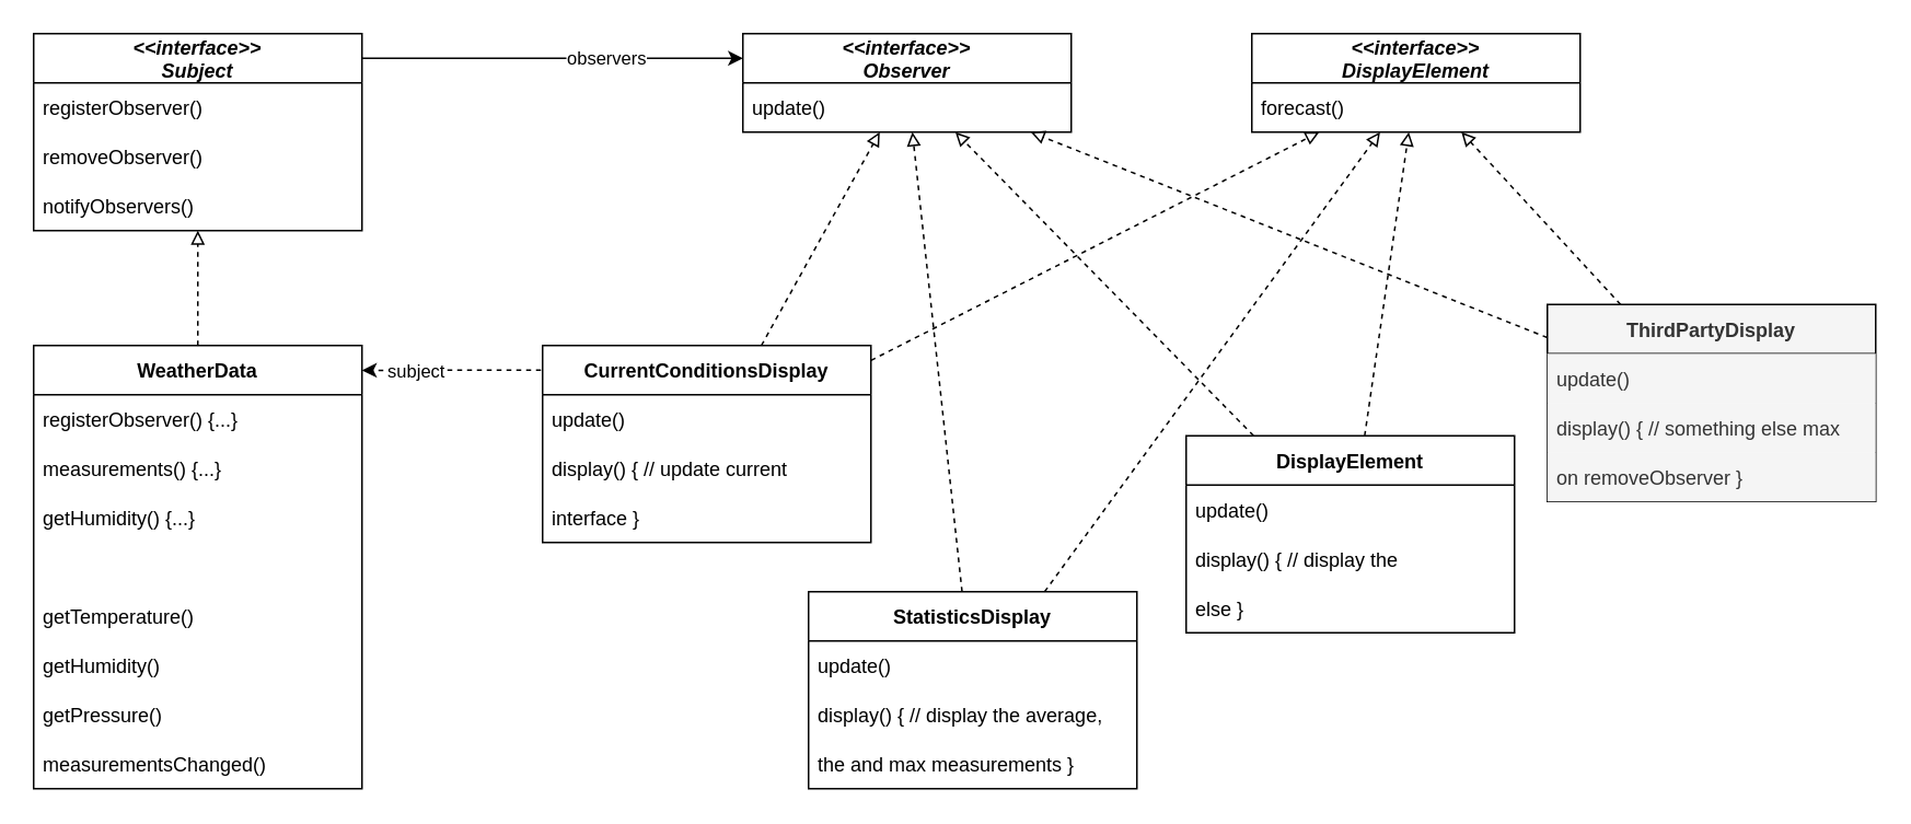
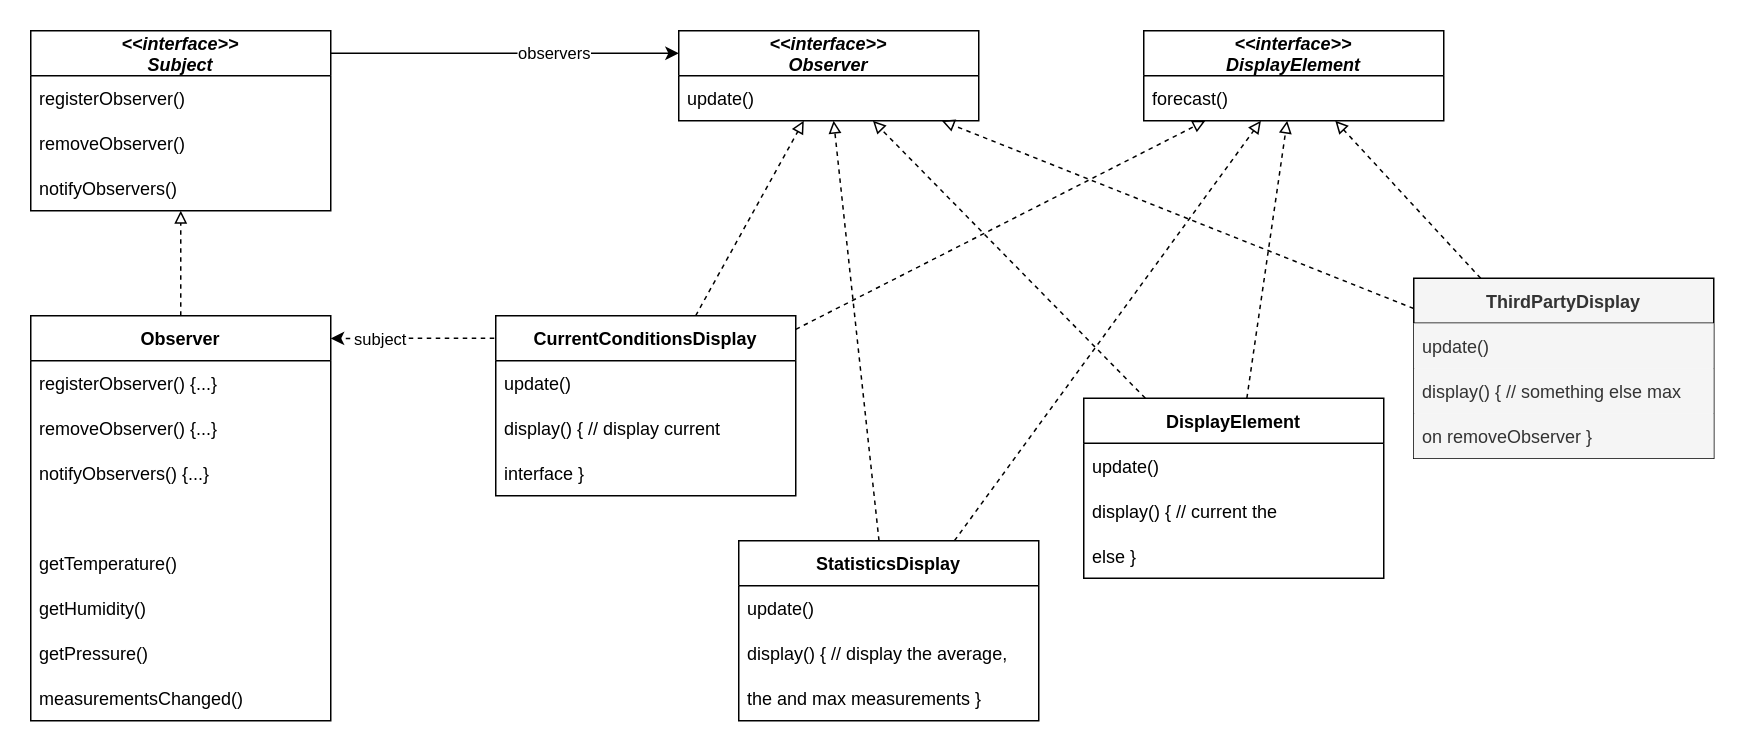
  <mxCell id="0" />
  <mxCell id="1" parent="0" />
  <mxCell id="2" value="&lt;&lt;interface&gt;&gt;&#10;Subject" style="swimlane;fontStyle=3;childLayout=stackLayout;horizontal=1;startSize=30;horizontalStack=0;resizeParent=1;resizeParentMax=0;resizeLast=0;collapsible=1;marginBottom=0;" parent="1" vertex="1"><mxGeometry x="20" y="20" width="200" height="120" as="geometry" /></mxCell>
  <mxCell id="3" value="registerObserver()" style="text;strokeColor=none;fillColor=none;align=left;verticalAlign=middle;spacingLeft=4;spacingRight=4;overflow=hidden;points=[[0,0.5],[1,0.5]];portConstraint=eastwest;rotatable=0;" parent="2" vertex="1"><mxGeometry y="30" width="200" height="30" as="geometry" /></mxCell>
  <mxCell id="4" value="removeObserver()" style="text;strokeColor=none;fillColor=none;align=left;verticalAlign=middle;spacingLeft=4;spacingRight=4;overflow=hidden;points=[[0,0.5],[1,0.5]];portConstraint=eastwest;rotatable=0;" parent="2" vertex="1"><mxGeometry y="60" width="200" height="30" as="geometry" /></mxCell>
  <mxCell id="5" value="notifyObservers()" style="text;strokeColor=none;fillColor=none;align=left;verticalAlign=middle;spacingLeft=4;spacingRight=4;overflow=hidden;points=[[0,0.5],[1,0.5]];portConstraint=eastwest;rotatable=0;" parent="2" vertex="1"><mxGeometry y="90" width="200" height="30" as="geometry" /></mxCell>
  <mxCell id="6" value="&lt;&lt;interface&gt;&gt;&#10;Observer" style="swimlane;fontStyle=3;childLayout=stackLayout;horizontal=1;startSize=30;horizontalStack=0;resizeParent=1;resizeParentMax=0;resizeLast=0;collapsible=1;marginBottom=0;" parent="1" vertex="1"><mxGeometry x="452" y="20" width="200" height="60" as="geometry" /></mxCell>
  <mxCell id="7" value="update()" style="text;strokeColor=none;fillColor=none;align=left;verticalAlign=middle;spacingLeft=4;spacingRight=4;overflow=hidden;points=[[0,0.5],[1,0.5]];portConstraint=eastwest;rotatable=0;" parent="6" vertex="1"><mxGeometry y="30" width="200" height="30" as="geometry" /></mxCell>
  <mxCell id="8" value="" style="endArrow=classic;html=1;rounded=0;entryX=0;entryY=0.25;entryDx=0;entryDy=0;" parent="1" target="6" edge="1"><mxGeometry width="50" height="50" relative="1" as="geometry"><mxPoint x="220" y="35" as="sourcePoint" /><mxPoint x="300" y="160" as="targetPoint" /></mxGeometry></mxCell>
  <mxCell id="9" value="observers" style="edgeLabel;html=1;align=center;verticalAlign=middle;resizable=0;points=[];" parent="8" vertex="1" connectable="0"><mxGeometry x="0.331" y="-1" relative="1" as="geometry"><mxPoint x="-6" y="-2" as="offset" /></mxGeometry></mxCell>
- <mxCell id="10" value="WeatherData" style="swimlane;fontStyle=1;childLayout=stackLayout;horizontal=1;startSize=30;horizontalStack=0;resizeParent=1;resizeParentMax=0;resizeLast=0;collapsible=1;marginBottom=0;" parent="1" vertex="1"><mxGeometry x="20" y="210" width="200" height="270" as="geometry" /></mxCell>
+ <mxCell id="10" value="Observer" style="swimlane;fontStyle=1;childLayout=stackLayout;horizontal=1;startSize=30;horizontalStack=0;resizeParent=1;resizeParentMax=0;resizeLast=0;collapsible=1;marginBottom=0;" parent="1" vertex="1"><mxGeometry x="20" y="210" width="200" height="270" as="geometry" /></mxCell>
  <mxCell id="11" value="registerObserver() {...}" style="text;strokeColor=none;fillColor=none;align=left;verticalAlign=middle;spacingLeft=4;spacingRight=4;overflow=hidden;points=[[0,0.5],[1,0.5]];portConstraint=eastwest;rotatable=0;" parent="10" vertex="1"><mxGeometry y="30" width="200" height="30" as="geometry" /></mxCell>
- <mxCell id="12" value="measurements() {...}" style="text;strokeColor=none;fillColor=none;align=left;verticalAlign=middle;spacingLeft=4;spacingRight=4;overflow=hidden;points=[[0,0.5],[1,0.5]];portConstraint=eastwest;rotatable=0;" parent="10" vertex="1"><mxGeometry y="60" width="200" height="30" as="geometry" /></mxCell>
- <mxCell id="13" value="getHumidity() {...}" style="text;strokeColor=none;fillColor=none;align=left;verticalAlign=middle;spacingLeft=4;spacingRight=4;overflow=hidden;points=[[0,0.5],[1,0.5]];portConstraint=eastwest;rotatable=0;" parent="10" vertex="1"><mxGeometry y="90" width="200" height="30" as="geometry" /></mxCell>
+ <mxCell id="12" value="removeObserver() {...}" style="text;strokeColor=none;fillColor=none;align=left;verticalAlign=middle;spacingLeft=4;spacingRight=4;overflow=hidden;points=[[0,0.5],[1,0.5]];portConstraint=eastwest;rotatable=0;" parent="10" vertex="1"><mxGeometry y="60" width="200" height="30" as="geometry" /></mxCell>
+ <mxCell id="13" value="notifyObservers() {...}" style="text;strokeColor=none;fillColor=none;align=left;verticalAlign=middle;spacingLeft=4;spacingRight=4;overflow=hidden;points=[[0,0.5],[1,0.5]];portConstraint=eastwest;rotatable=0;" parent="10" vertex="1"><mxGeometry y="90" width="200" height="30" as="geometry" /></mxCell>
  <mxCell id="14" value=" " style="text;strokeColor=none;fillColor=none;align=left;verticalAlign=middle;spacingLeft=4;spacingRight=4;overflow=hidden;points=[[0,0.5],[1,0.5]];portConstraint=eastwest;rotatable=0;" parent="10" vertex="1"><mxGeometry y="120" width="200" height="30" as="geometry" /></mxCell>
  <mxCell id="15" value="getTemperature()" style="text;strokeColor=none;fillColor=none;align=left;verticalAlign=middle;spacingLeft=4;spacingRight=4;overflow=hidden;points=[[0,0.5],[1,0.5]];portConstraint=eastwest;rotatable=0;" parent="10" vertex="1"><mxGeometry y="150" width="200" height="30" as="geometry" /></mxCell>
  <mxCell id="16" value="getHumidity()" style="text;strokeColor=none;fillColor=none;align=left;verticalAlign=middle;spacingLeft=4;spacingRight=4;overflow=hidden;points=[[0,0.5],[1,0.5]];portConstraint=eastwest;rotatable=0;" parent="10" vertex="1"><mxGeometry y="180" width="200" height="30" as="geometry" /></mxCell>
  <mxCell id="17" value="getPressure()" style="text;strokeColor=none;fillColor=none;align=left;verticalAlign=middle;spacingLeft=4;spacingRight=4;overflow=hidden;points=[[0,0.5],[1,0.5]];portConstraint=eastwest;rotatable=0;" parent="10" vertex="1"><mxGeometry y="210" width="200" height="30" as="geometry" /></mxCell>
  <mxCell id="18" value="measurementsChanged()" style="text;strokeColor=none;fillColor=none;align=left;verticalAlign=middle;spacingLeft=4;spacingRight=4;overflow=hidden;points=[[0,0.5],[1,0.5]];portConstraint=eastwest;rotatable=0;" parent="10" vertex="1"><mxGeometry y="240" width="200" height="30" as="geometry" /></mxCell>
  <mxCell id="19" value="CurrentConditionsDisplay" style="swimlane;fontStyle=1;childLayout=stackLayout;horizontal=1;startSize=30;horizontalStack=0;resizeParent=1;resizeParentMax=0;resizeLast=0;collapsible=1;marginBottom=0;" parent="1" vertex="1"><mxGeometry x="330" y="210" width="200" height="120" as="geometry" /></mxCell>
  <mxCell id="20" value="update()" style="text;strokeColor=none;fillColor=none;align=left;verticalAlign=middle;spacingLeft=4;spacingRight=4;overflow=hidden;points=[[0,0.5],[1,0.5]];portConstraint=eastwest;rotatable=0;" parent="19" vertex="1"><mxGeometry y="30" width="200" height="30" as="geometry" /></mxCell>
- <mxCell id="21" value="display() { // update current" style="text;strokeColor=none;fillColor=none;align=left;verticalAlign=middle;spacingLeft=4;spacingRight=4;overflow=hidden;points=[[0,0.5],[1,0.5]];portConstraint=eastwest;rotatable=0;" parent="19" vertex="1"><mxGeometry y="60" width="200" height="30" as="geometry" /></mxCell>
+ <mxCell id="21" value="display() { // display current" style="text;strokeColor=none;fillColor=none;align=left;verticalAlign=middle;spacingLeft=4;spacingRight=4;overflow=hidden;points=[[0,0.5],[1,0.5]];portConstraint=eastwest;rotatable=0;" parent="19" vertex="1"><mxGeometry y="60" width="200" height="30" as="geometry" /></mxCell>
  <mxCell id="22" value="interface }" style="text;strokeColor=none;fillColor=none;align=left;verticalAlign=middle;spacingLeft=4;spacingRight=4;overflow=hidden;points=[[0,0.5],[1,0.5]];portConstraint=eastwest;rotatable=0;" parent="19" vertex="1"><mxGeometry y="90" width="200" height="30" as="geometry" /></mxCell>
  <mxCell id="23" value="" style="endArrow=classic;html=1;rounded=0;entryX=1;entryY=0.056;entryDx=0;entryDy=0;entryPerimeter=0;exitX=-0.005;exitY=0.125;exitDx=0;exitDy=0;exitPerimeter=0;dashed=1;" parent="1" source="19" target="10" edge="1"><mxGeometry width="50" height="50" relative="1" as="geometry"><mxPoint x="302" y="215" as="sourcePoint" /><mxPoint x="232" y="215" as="targetPoint" /></mxGeometry></mxCell>
  <mxCell id="24" value="subject" style="edgeLabel;html=1;align=center;verticalAlign=middle;resizable=0;points=[];" parent="23" vertex="1" connectable="0"><mxGeometry x="0.331" y="-1" relative="1" as="geometry"><mxPoint x="-3" y="1" as="offset" /></mxGeometry></mxCell>
  <mxCell id="25" value="" style="endArrow=block;html=1;rounded=0;dashed=1;endFill=0;" parent="1" source="10" target="2" edge="1"><mxGeometry width="50" height="50" relative="1" as="geometry"><mxPoint x="-60" y="230" as="sourcePoint" /><mxPoint x="-10" y="180" as="targetPoint" /></mxGeometry></mxCell>
  <mxCell id="26" value="" style="endArrow=block;html=1;rounded=0;dashed=1;endFill=0;" parent="1" source="19" target="6" edge="1"><mxGeometry width="50" height="50" relative="1" as="geometry"><mxPoint x="460" y="130" as="sourcePoint" /><mxPoint x="460" y="60" as="targetPoint" /></mxGeometry></mxCell>
  <mxCell id="27" value="&lt;&lt;interface&gt;&gt;&#10;DisplayElement" style="swimlane;fontStyle=3;childLayout=stackLayout;horizontal=1;startSize=30;horizontalStack=0;resizeParent=1;resizeParentMax=0;resizeLast=0;collapsible=1;marginBottom=0;" parent="1" vertex="1"><mxGeometry x="762" y="20" width="200" height="60" as="geometry" /></mxCell>
  <mxCell id="28" value="forecast()" style="text;strokeColor=none;fillColor=none;align=left;verticalAlign=middle;spacingLeft=4;spacingRight=4;overflow=hidden;points=[[0,0.5],[1,0.5]];portConstraint=eastwest;rotatable=0;" parent="27" vertex="1"><mxGeometry y="30" width="200" height="30" as="geometry" /></mxCell>
  <mxCell id="29" value="StatisticsDisplay" style="swimlane;fontStyle=1;childLayout=stackLayout;horizontal=1;startSize=30;horizontalStack=0;resizeParent=1;resizeParentMax=0;resizeLast=0;collapsible=1;marginBottom=0;" parent="1" vertex="1"><mxGeometry x="492" y="360" width="200" height="120" as="geometry" /></mxCell>
  <mxCell id="30" value="update()" style="text;strokeColor=none;fillColor=none;align=left;verticalAlign=middle;spacingLeft=4;spacingRight=4;overflow=hidden;points=[[0,0.5],[1,0.5]];portConstraint=eastwest;rotatable=0;" parent="29" vertex="1"><mxGeometry y="30" width="200" height="30" as="geometry" /></mxCell>
  <mxCell id="31" value="display() { // display the average," style="text;strokeColor=none;fillColor=none;align=left;verticalAlign=middle;spacingLeft=4;spacingRight=4;overflow=hidden;points=[[0,0.5],[1,0.5]];portConstraint=eastwest;rotatable=0;" parent="29" vertex="1"><mxGeometry y="60" width="200" height="30" as="geometry" /></mxCell>
  <mxCell id="32" value="the and max measurements }" style="text;strokeColor=none;fillColor=none;align=left;verticalAlign=middle;spacingLeft=4;spacingRight=4;overflow=hidden;points=[[0,0.5],[1,0.5]];portConstraint=eastwest;rotatable=0;" parent="29" vertex="1"><mxGeometry y="90" width="200" height="30" as="geometry" /></mxCell>
  <mxCell id="33" value="DisplayElement" style="swimlane;fontStyle=1;childLayout=stackLayout;horizontal=1;startSize=30;horizontalStack=0;resizeParent=1;resizeParentMax=0;resizeLast=0;collapsible=1;marginBottom=0;" parent="1" vertex="1"><mxGeometry x="722" y="265" width="200" height="120" as="geometry" /></mxCell>
  <mxCell id="34" value="update()" style="text;strokeColor=none;fillColor=none;align=left;verticalAlign=middle;spacingLeft=4;spacingRight=4;overflow=hidden;points=[[0,0.5],[1,0.5]];portConstraint=eastwest;rotatable=0;" parent="33" vertex="1"><mxGeometry y="30" width="200" height="30" as="geometry" /></mxCell>
- <mxCell id="35" value="display() { // display the" style="text;strokeColor=none;fillColor=none;align=left;verticalAlign=middle;spacingLeft=4;spacingRight=4;overflow=hidden;points=[[0,0.5],[1,0.5]];portConstraint=eastwest;rotatable=0;" parent="33" vertex="1"><mxGeometry y="60" width="200" height="30" as="geometry" /></mxCell>
+ <mxCell id="35" value="display() { // current the" style="text;strokeColor=none;fillColor=none;align=left;verticalAlign=middle;spacingLeft=4;spacingRight=4;overflow=hidden;points=[[0,0.5],[1,0.5]];portConstraint=eastwest;rotatable=0;" parent="33" vertex="1"><mxGeometry y="60" width="200" height="30" as="geometry" /></mxCell>
  <mxCell id="36" value="else }" style="text;strokeColor=none;fillColor=none;align=left;verticalAlign=middle;spacingLeft=4;spacingRight=4;overflow=hidden;points=[[0,0.5],[1,0.5]];portConstraint=eastwest;rotatable=0;" parent="33" vertex="1"><mxGeometry y="90" width="200" height="30" as="geometry" /></mxCell>
  <mxCell id="37" value="ThirdPartyDisplay" style="swimlane;fontStyle=1;childLayout=stackLayout;horizontal=1;startSize=30;horizontalStack=0;resizeParent=1;resizeParentMax=0;resizeLast=0;collapsible=1;marginBottom=0;fillColor=#f5f5f5;fontColor=#333333;strokeColor=default;" parent="1" vertex="1"><mxGeometry x="942" y="185" width="200" height="120" as="geometry" /></mxCell>
  <mxCell id="38" value="update()" style="text;strokeColor=none;fillColor=#f5f5f5;align=left;verticalAlign=middle;spacingLeft=4;spacingRight=4;overflow=hidden;points=[[0,0.5],[1,0.5]];portConstraint=eastwest;rotatable=0;fontColor=#333333;" parent="37" vertex="1"><mxGeometry y="30" width="200" height="30" as="geometry" /></mxCell>
  <mxCell id="39" value="display() { // something else max" style="text;strokeColor=none;fillColor=#f5f5f5;align=left;verticalAlign=middle;spacingLeft=4;spacingRight=4;overflow=hidden;points=[[0,0.5],[1,0.5]];portConstraint=eastwest;rotatable=0;fontColor=#333333;" parent="37" vertex="1"><mxGeometry y="60" width="200" height="30" as="geometry" /></mxCell>
  <mxCell id="40" value="on removeObserver }" style="text;strokeColor=none;fillColor=#f5f5f5;align=left;verticalAlign=middle;spacingLeft=4;spacingRight=4;overflow=hidden;points=[[0,0.5],[1,0.5]];portConstraint=eastwest;rotatable=0;fontColor=#333333;" parent="37" vertex="1"><mxGeometry y="90" width="200" height="30" as="geometry" /></mxCell>
  <mxCell id="41" value="" style="endArrow=block;html=1;rounded=0;dashed=1;endFill=0;" parent="1" source="19" target="27" edge="1"><mxGeometry width="50" height="50" relative="1" as="geometry"><mxPoint x="642" y="155" as="sourcePoint" /><mxPoint x="714.091" y="25" as="targetPoint" /></mxGeometry></mxCell>
  <mxCell id="42" value="" style="endArrow=block;html=1;rounded=0;dashed=1;endFill=0;" parent="1" source="29" target="6" edge="1"><mxGeometry width="50" height="50" relative="1" as="geometry"><mxPoint x="652" y="235" as="sourcePoint" /><mxPoint x="724.091" y="105" as="targetPoint" /></mxGeometry></mxCell>
  <mxCell id="43" value="" style="endArrow=block;html=1;rounded=0;dashed=1;endFill=0;" parent="1" source="33" target="6" edge="1"><mxGeometry width="50" height="50" relative="1" as="geometry"><mxPoint x="622" y="245" as="sourcePoint" /><mxPoint x="694.091" y="115" as="targetPoint" /></mxGeometry></mxCell>
  <mxCell id="44" value="" style="endArrow=block;html=1;rounded=0;dashed=1;endFill=0;" parent="1" source="29" target="27" edge="1"><mxGeometry width="50" height="50" relative="1" as="geometry"><mxPoint x="632" y="265" as="sourcePoint" /><mxPoint x="704.091" y="135" as="targetPoint" /></mxGeometry></mxCell>
  <mxCell id="45" value="" style="endArrow=block;html=1;rounded=0;dashed=1;endFill=0;" parent="1" source="33" target="27" edge="1"><mxGeometry width="50" height="50" relative="1" as="geometry"><mxPoint x="822" y="205" as="sourcePoint" /><mxPoint x="894.091" y="75" as="targetPoint" /></mxGeometry></mxCell>
  <mxCell id="46" value="" style="endArrow=block;html=1;rounded=0;dashed=1;endFill=0;" parent="1" source="37" target="27" edge="1"><mxGeometry width="50" height="50" relative="1" as="geometry"><mxPoint x="882" y="165" as="sourcePoint" /><mxPoint x="954.091" y="35" as="targetPoint" /></mxGeometry></mxCell>
  <mxCell id="47" value="" style="endArrow=block;html=1;rounded=0;dashed=1;endFill=0;" parent="1" source="37" target="6" edge="1"><mxGeometry width="50" height="50" relative="1" as="geometry"><mxPoint x="902" y="155" as="sourcePoint" /><mxPoint x="974.091" y="25" as="targetPoint" /></mxGeometry></mxCell>
